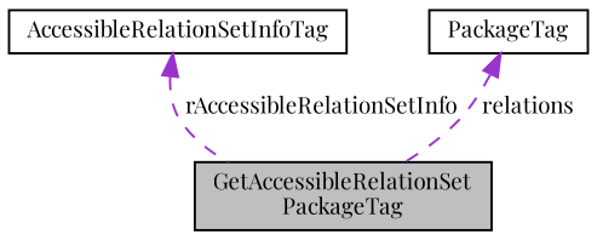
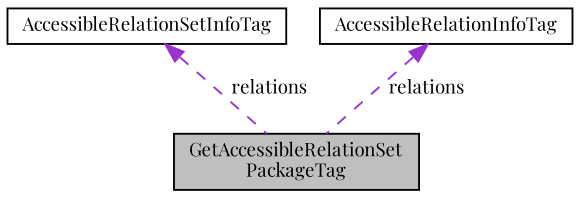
  digraph {
    fontname="Playfair Display"
    node [color=black fillcolor=white fontname="Playfair Display" fontsize=10 shape=record style=filled]
    edge [color=darkorchid3 dir=back fontname="Playfair Display" fontsize=10 labelfontname=Helvetica labelfontsize=10 style=dashed]
    n1 [fillcolor=grey75 fontcolor=black height=0.2 label="GetAccessibleRelationSet\lPackageTag" width=0.4]
    n2 [height=0.2 label=AccessibleRelationSetInfoTag width=0.4]
-   n3 [height=0.2 label=PackageTag width=0.4]
-   n2 -> n1 [label=" rAccessibleRelationSetInfo"]
+   n3 [height=0.2 label=AccessibleRelationInfoTag width=0.4]
+   n2 -> n1 [label=" relations"]
    n3 -> n1 [label=" relations"]
  }
